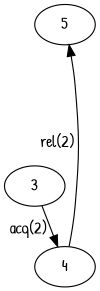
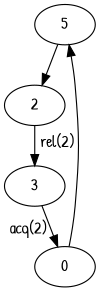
  digraph {
    fontname="Patrick Hand"
    node [fontname="Patrick Hand"]
    edge [fontname="Patrick Hand"]
    n1 [label=5]
+   2
    3
-   4
+   4 [label=0]
+   n1 -> 2
+   2 -> 3
    3 -> 4 [xlabel="acq(2)"]
    4 -> n1 [xlabel="rel(2)"]
  }
